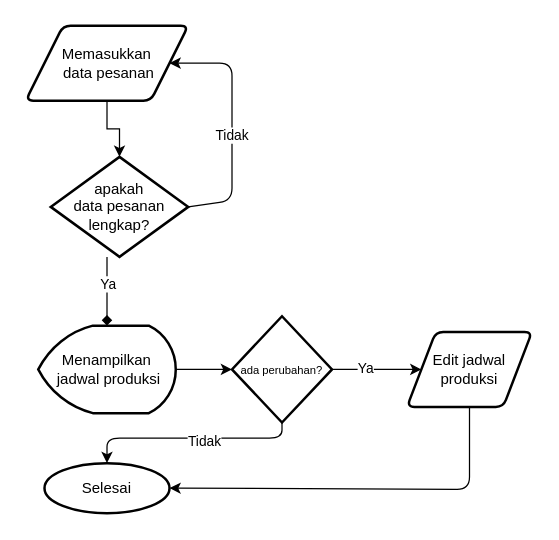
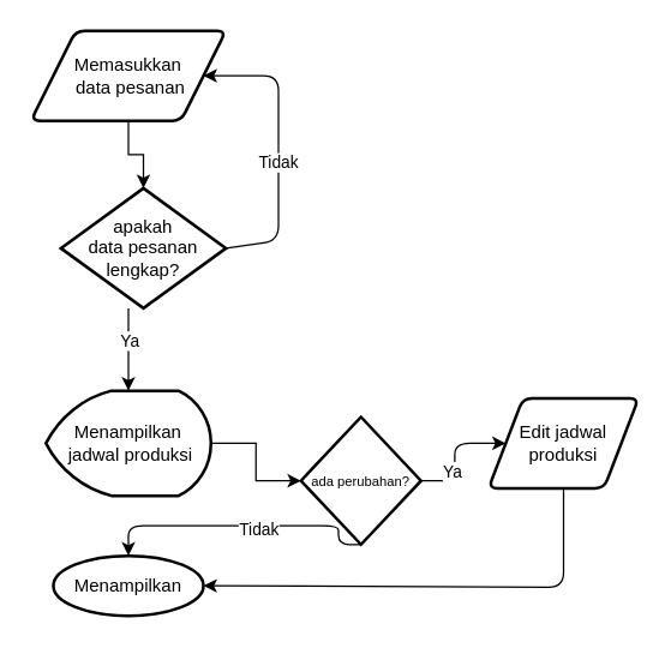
  <mxCell id="0" />
  <mxCell id="1" parent="0" />
  <mxCell id="2" style="edgeStyle=orthogonalEdgeStyle;rounded=0;orthogonalLoop=1;jettySize=auto;html=1;entryX=0.5;entryY=0;entryDx=0;entryDy=0;entryPerimeter=0;" edge="1" parent="1" source="3" target="6"><mxGeometry relative="1" as="geometry" /></mxCell>
  <mxCell id="3" value="Memasukkan&lt;br&gt;&amp;nbsp;data pesanan" style="shape=parallelogram;html=1;strokeWidth=2;perimeter=parallelogramPerimeter;whiteSpace=wrap;rounded=1;arcSize=12;size=0.23;" vertex="1" parent="1"><mxGeometry x="20" y="20" width="130" height="60" as="geometry" /></mxCell>
- <mxCell id="4" style="edgeStyle=orthogonalEdgeStyle;rounded=0;orthogonalLoop=1;jettySize=auto;html=1;entryX=0.5;entryY=0;entryDx=0;entryDy=0;entryPerimeter=0;endArrow=diamond;" edge="1" parent="1" source="6" target="10"><mxGeometry relative="1" as="geometry"><Array as="points"><mxPoint x="85" y="210" /><mxPoint x="85" y="210" /></Array></mxGeometry></mxCell>
+ <mxCell id="4" style="edgeStyle=orthogonalEdgeStyle;rounded=0;orthogonalLoop=1;jettySize=auto;html=1;entryX=0.5;entryY=0;entryDx=0;entryDy=0;entryPerimeter=0;" edge="1" parent="1" source="6" target="10"><mxGeometry relative="1" as="geometry"><Array as="points"><mxPoint x="85" y="210" /><mxPoint x="85" y="210" /></Array></mxGeometry></mxCell>
  <mxCell id="5" value="Ya" style="edgeLabel;html=1;align=center;verticalAlign=middle;resizable=0;points=[];" vertex="1" connectable="0" parent="4"><mxGeometry x="-0.254" relative="1" as="geometry"><mxPoint as="offset" /></mxGeometry></mxCell>
  <mxCell id="6" value="apakah&lt;br&gt;data pesanan&lt;br&gt;lengkap?" style="strokeWidth=2;html=1;shape=mxgraph.flowchart.decision;whiteSpace=wrap;" vertex="1" parent="1"><mxGeometry x="40" y="125" width="110" height="80" as="geometry" /></mxCell>
  <mxCell id="7" value="" style="endArrow=classic;html=1;exitX=1;exitY=0.5;exitDx=0;exitDy=0;exitPerimeter=0;entryX=1;entryY=0.5;entryDx=0;entryDy=0;" edge="1" parent="1" source="6" target="3"><mxGeometry width="50" height="50" relative="1" as="geometry"><mxPoint x="165" y="180" as="sourcePoint" /><mxPoint x="215" y="130" as="targetPoint" /><Array as="points"><mxPoint x="185" y="160" /><mxPoint x="185" y="50" /></Array></mxGeometry></mxCell>
  <mxCell id="8" value="Tidak" style="edgeLabel;html=1;align=center;verticalAlign=middle;resizable=0;points=[];" vertex="1" connectable="0" parent="7"><mxGeometry x="-0.099" y="1" relative="1" as="geometry"><mxPoint as="offset" /></mxGeometry></mxCell>
  <mxCell id="9" style="edgeStyle=orthogonalEdgeStyle;rounded=0;orthogonalLoop=1;jettySize=auto;html=1;entryX=0;entryY=0.5;entryDx=0;entryDy=0;entryPerimeter=0;" edge="1" parent="1" source="10" target="15"><mxGeometry relative="1" as="geometry" /></mxCell>
  <mxCell id="10" value="Menampilkan&lt;br&gt;&amp;nbsp;jadwal produksi" style="strokeWidth=2;html=1;shape=mxgraph.flowchart.display;whiteSpace=wrap;" vertex="1" parent="1"><mxGeometry x="30" y="260" width="110" height="70" as="geometry" /></mxCell>
  <mxCell id="11" style="edgeStyle=orthogonalEdgeStyle;orthogonalLoop=1;jettySize=auto;html=1;exitX=0.5;exitY=1;exitDx=0;exitDy=0;exitPerimeter=0;entryX=0.5;entryY=0;entryDx=0;entryDy=0;entryPerimeter=0;rounded=1;" edge="1" parent="1" source="15" target="16"><mxGeometry relative="1" as="geometry"><Array as="points"><mxPoint x="225" y="350" /><mxPoint x="85" y="350" /></Array></mxGeometry></mxCell>
  <mxCell id="12" value="Tidak" style="edgeLabel;html=1;align=center;verticalAlign=middle;resizable=0;points=[];" vertex="1" connectable="0" parent="11"><mxGeometry x="-0.134" y="2" relative="1" as="geometry"><mxPoint as="offset" /></mxGeometry></mxCell>
  <mxCell id="13" style="edgeStyle=orthogonalEdgeStyle;rounded=1;orthogonalLoop=1;jettySize=auto;html=1;exitX=1;exitY=0.5;exitDx=0;exitDy=0;exitPerimeter=0;" edge="1" parent="1" source="15" target="18"><mxGeometry relative="1" as="geometry" /></mxCell>
  <mxCell id="14" value="Ya" style="edgeLabel;html=1;align=center;verticalAlign=middle;resizable=0;points=[];" vertex="1" connectable="0" parent="13"><mxGeometry x="-0.277" y="2" relative="1" as="geometry"><mxPoint as="offset" /></mxGeometry></mxCell>
- <mxCell id="15" value="&lt;font style=&quot;font-size: 9px&quot;&gt;ada perubahan?&lt;br&gt;&lt;/font&gt;" style="strokeWidth=2;html=1;shape=mxgraph.flowchart.decision;whiteSpace=wrap;" vertex="1" parent="1"><mxGeometry x="185" y="252.5" width="80" height="85" as="geometry" /></mxCell>
- <mxCell id="16" value="Selesai" style="strokeWidth=2;html=1;shape=mxgraph.flowchart.start_2;whiteSpace=wrap;" vertex="1" parent="1"><mxGeometry x="35" y="370" width="100" height="40" as="geometry" /></mxCell>
+ <mxCell id="15" value="&lt;font style=&quot;font-size: 9px&quot;&gt;ada perubahan?&lt;br&gt;&lt;/font&gt;" style="strokeWidth=2;html=1;shape=mxgraph.flowchart.decision;whiteSpace=wrap;" vertex="1" parent="1"><mxGeometry x="200" y="277.5" width="80" height="85" as="geometry" /></mxCell>
+ <mxCell id="16" value="Menampilkan" style="strokeWidth=2;html=1;shape=mxgraph.flowchart.start_2;whiteSpace=wrap;" vertex="1" parent="1"><mxGeometry x="35" y="370" width="100" height="40" as="geometry" /></mxCell>
  <mxCell id="17" style="edgeStyle=orthogonalEdgeStyle;rounded=1;orthogonalLoop=1;jettySize=auto;html=1;entryX=1;entryY=0.5;entryDx=0;entryDy=0;entryPerimeter=0;" edge="1" parent="1" source="18" target="16"><mxGeometry relative="1" as="geometry"><mxPoint x="335" y="390.914" as="targetPoint" /><Array as="points"><mxPoint x="375" y="391" /><mxPoint x="135" y="391" /></Array></mxGeometry></mxCell>
  <mxCell id="18" value="Edit jadwal&lt;br&gt;produksi" style="shape=parallelogram;html=1;strokeWidth=2;perimeter=parallelogramPerimeter;whiteSpace=wrap;rounded=1;arcSize=12;size=0.23;" vertex="1" parent="1"><mxGeometry x="325" y="265" width="100" height="60" as="geometry" /></mxCell>
